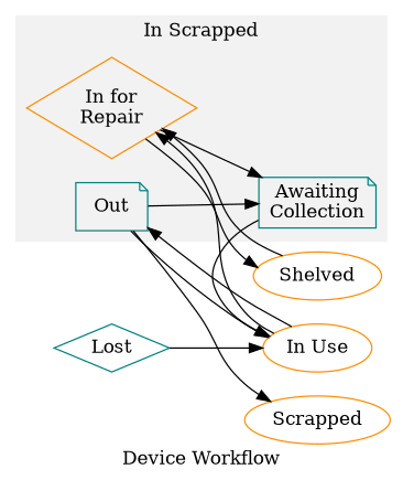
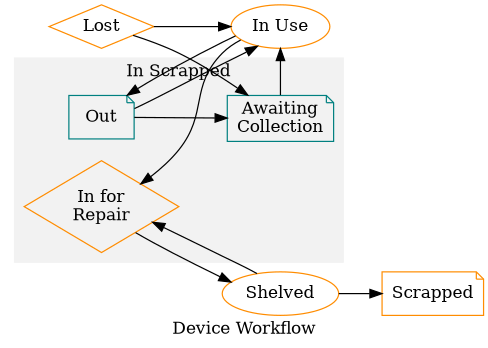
  digraph {
    label="Device Workflow"
    rankdir=LR
    node [color=darkorange shape=ellipse]
    n1 [color=teal label="Awaiting\nCollection" shape=note]
    n2 [color=teal label=Out shape=note]
    n3 [label="In for\nRepair" shape=diamond]
    n4 [label="In Use"]
    n5 [label=Shelved]
-   n6 [label=Scrapped]
-   n7 [color=teal label=Lost shape=diamond]
+   n6 [label=Scrapped shape=note]
+   n7 [label=Lost shape=diamond]
    subgraph cluster_1 {
      color=grey95
      label="In Scrapped"
      style=filled
      n1
      n2
      n3
    }
    n1 -> n4
    n2 -> n1
    n2 -> n4
-   n3 -> n1
+   n7 -> n1
    n3 -> n5
    n4 -> n2
    n4 -> n3
    n5 -> n3
-   n2 -> n6
+   n5 -> n6
    n7 -> n4
  }
